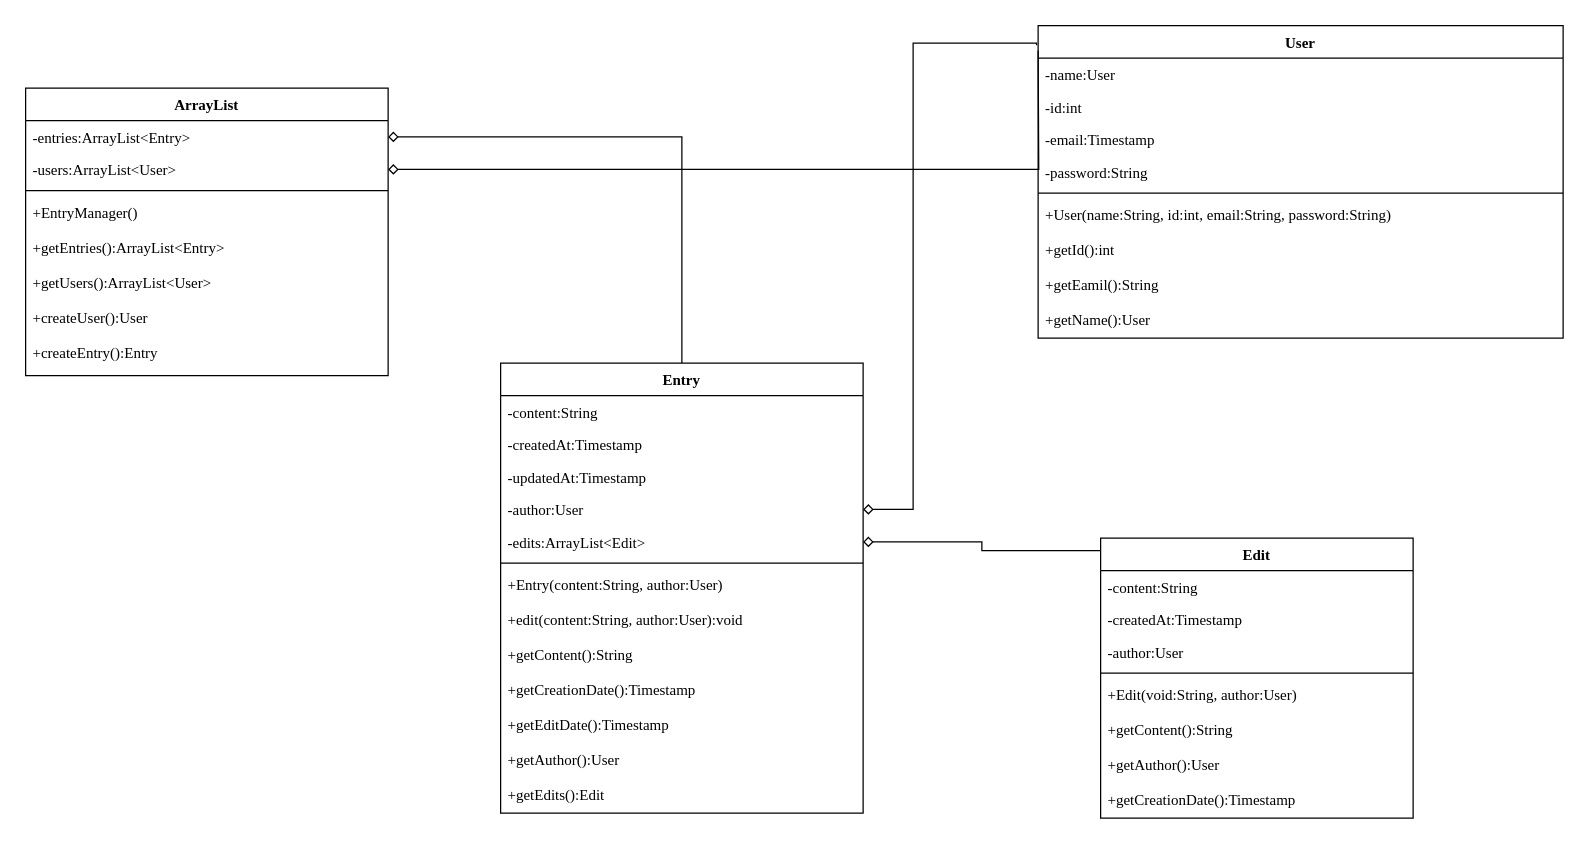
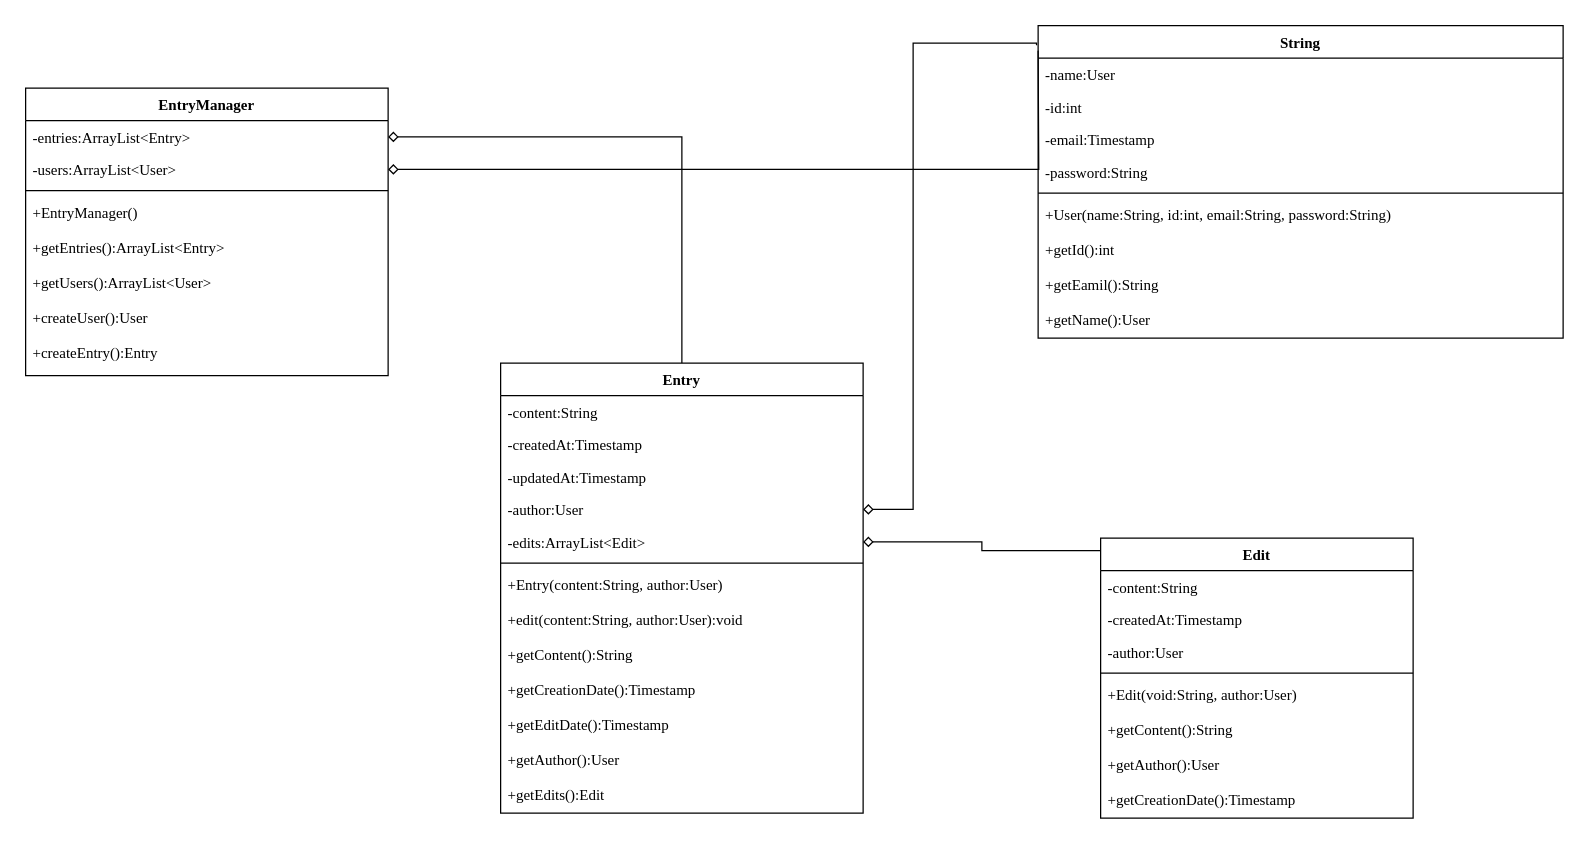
  <mxCell id="0" />
  <mxCell id="1" parent="0" />
  <mxCell id="2" style="edgeStyle=orthogonalEdgeStyle;rounded=0;orthogonalLoop=1;jettySize=auto;html=1;entryX=1;entryY=0.5;entryDx=0;entryDy=0;endArrow=diamond;endFill=0;fontFamily=Lucida Console;" parent="1" source="3" target="39" edge="1"><mxGeometry relative="1" as="geometry" /></mxCell>
  <mxCell id="3" value="Entry" style="swimlane;fontStyle=1;align=center;verticalAlign=top;childLayout=stackLayout;horizontal=1;startSize=26;horizontalStack=0;resizeParent=1;resizeLast=0;collapsible=1;marginBottom=0;rounded=0;shadow=0;strokeWidth=1;fontFamily=Lucida Console;" parent="1" vertex="1"><mxGeometry x="400" y="290" width="290" height="360" as="geometry"><mxRectangle x="230" y="140" width="160" height="26" as="alternateBounds" /></mxGeometry></mxCell>
  <mxCell id="4" value="-content:String" style="text;align=left;verticalAlign=top;spacingLeft=4;spacingRight=4;overflow=hidden;rotatable=0;points=[[0,0.5],[1,0.5]];portConstraint=eastwest;fontFamily=Lucida Console;" parent="3" vertex="1"><mxGeometry y="26" width="290" height="26" as="geometry" /></mxCell>
  <mxCell id="5" value="-createdAt:Timestamp" style="text;align=left;verticalAlign=top;spacingLeft=4;spacingRight=4;overflow=hidden;rotatable=0;points=[[0,0.5],[1,0.5]];portConstraint=eastwest;rounded=0;shadow=0;html=0;fontFamily=Lucida Console;" parent="3" vertex="1"><mxGeometry y="52" width="290" height="26" as="geometry" /></mxCell>
  <mxCell id="6" value="-updatedAt:Timestamp" style="text;align=left;verticalAlign=top;spacingLeft=4;spacingRight=4;overflow=hidden;rotatable=0;points=[[0,0.5],[1,0.5]];portConstraint=eastwest;rounded=0;shadow=0;html=0;fontFamily=Lucida Console;" parent="3" vertex="1"><mxGeometry y="78" width="290" height="26" as="geometry" /></mxCell>
  <mxCell id="7" value="-author:User" style="text;align=left;verticalAlign=top;spacingLeft=4;spacingRight=4;overflow=hidden;rotatable=0;points=[[0,0.5],[1,0.5]];portConstraint=eastwest;rounded=0;shadow=0;html=0;fontFamily=Lucida Console;" parent="3" vertex="1"><mxGeometry y="104" width="290" height="26" as="geometry" /></mxCell>
  <mxCell id="8" value="-edits:ArrayList&lt;Edit&gt;" style="text;align=left;verticalAlign=top;spacingLeft=4;spacingRight=4;overflow=hidden;rotatable=0;points=[[0,0.5],[1,0.5]];portConstraint=eastwest;rounded=0;shadow=0;html=0;fontFamily=Lucida Console;" parent="3" vertex="1"><mxGeometry y="130" width="290" height="26" as="geometry" /></mxCell>
  <mxCell id="9" value="" style="line;html=1;strokeWidth=1;align=left;verticalAlign=middle;spacingTop=-1;spacingLeft=3;spacingRight=3;rotatable=0;labelPosition=right;points=[];portConstraint=eastwest;fontFamily=Lucida Console;" parent="3" vertex="1"><mxGeometry y="156" width="290" height="8" as="geometry" /></mxCell>
  <mxCell id="10" value="+Entry(content:String, author:User)" style="text;align=left;verticalAlign=top;spacingLeft=4;spacingRight=4;overflow=hidden;rotatable=0;points=[[0,0.5],[1,0.5]];portConstraint=eastwest;fontFamily=Lucida Console;" parent="3" vertex="1"><mxGeometry y="164" width="290" height="28" as="geometry" /></mxCell>
  <mxCell id="11" value="+edit(content:String, author:User):void" style="text;align=left;verticalAlign=top;spacingLeft=4;spacingRight=4;overflow=hidden;rotatable=0;points=[[0,0.5],[1,0.5]];portConstraint=eastwest;fontFamily=Lucida Console;" parent="3" vertex="1"><mxGeometry y="192" width="290" height="28" as="geometry" /></mxCell>
  <mxCell id="12" value="+getContent():String" style="text;align=left;verticalAlign=top;spacingLeft=4;spacingRight=4;overflow=hidden;rotatable=0;points=[[0,0.5],[1,0.5]];portConstraint=eastwest;fontFamily=Lucida Console;" parent="3" vertex="1"><mxGeometry y="220" width="290" height="28" as="geometry" /></mxCell>
  <mxCell id="13" value="+getCreationDate():Timestamp" style="text;align=left;verticalAlign=top;spacingLeft=4;spacingRight=4;overflow=hidden;rotatable=0;points=[[0,0.5],[1,0.5]];portConstraint=eastwest;fontFamily=Lucida Console;" parent="3" vertex="1"><mxGeometry y="248" width="290" height="28" as="geometry" /></mxCell>
  <mxCell id="14" value="+getEditDate():Timestamp" style="text;align=left;verticalAlign=top;spacingLeft=4;spacingRight=4;overflow=hidden;rotatable=0;points=[[0,0.5],[1,0.5]];portConstraint=eastwest;fontFamily=Lucida Console;" parent="3" vertex="1"><mxGeometry y="276" width="290" height="28" as="geometry" /></mxCell>
  <mxCell id="15" value="+getAuthor():User" style="text;align=left;verticalAlign=top;spacingLeft=4;spacingRight=4;overflow=hidden;rotatable=0;points=[[0,0.5],[1,0.5]];portConstraint=eastwest;fontFamily=Lucida Console;" parent="3" vertex="1"><mxGeometry y="304" width="290" height="28" as="geometry" /></mxCell>
  <mxCell id="16" value="+getEdits():Edit" style="text;align=left;verticalAlign=top;spacingLeft=4;spacingRight=4;overflow=hidden;rotatable=0;points=[[0,0.5],[1,0.5]];portConstraint=eastwest;fontFamily=Lucida Console;" parent="3" vertex="1"><mxGeometry y="332" width="290" height="28" as="geometry" /></mxCell>
  <mxCell id="17" style="edgeStyle=orthogonalEdgeStyle;rounded=0;orthogonalLoop=1;jettySize=auto;html=1;fontFamily=Lucida Console;endArrow=diamond;endFill=0;exitX=-0.003;exitY=0.063;exitDx=0;exitDy=0;exitPerimeter=0;entryX=1;entryY=0.5;entryDx=0;entryDy=0;" parent="1" source="28" target="7" edge="1"><mxGeometry relative="1" as="geometry"><mxPoint x="770" y="340" as="targetPoint" /><Array as="points"><mxPoint x="730" y="34" /><mxPoint x="730" y="407" /></Array></mxGeometry></mxCell>
  <mxCell id="18" style="edgeStyle=orthogonalEdgeStyle;rounded=0;orthogonalLoop=1;jettySize=auto;html=1;fontFamily=Lucida Console;endArrow=diamond;endFill=0;entryX=1;entryY=0.5;entryDx=0;entryDy=0;exitX=0;exitY=0.052;exitDx=0;exitDy=0;exitPerimeter=0;" parent="1" source="19" target="8" edge="1"><mxGeometry relative="1" as="geometry"><mxPoint x="850" y="200" as="sourcePoint" /><mxPoint x="700" y="417" as="targetPoint" /><Array as="points"><mxPoint x="785" y="440" /><mxPoint x="785" y="433" /></Array></mxGeometry></mxCell>
  <mxCell id="19" value="Edit" style="swimlane;fontStyle=1;align=center;verticalAlign=top;childLayout=stackLayout;horizontal=1;startSize=26;horizontalStack=0;resizeParent=1;resizeLast=0;collapsible=1;marginBottom=0;rounded=0;shadow=0;strokeWidth=1;fontFamily=Lucida Console;" parent="1" vertex="1"><mxGeometry x="880" y="430" width="250" height="224" as="geometry"><mxRectangle x="230" y="140" width="160" height="26" as="alternateBounds" /></mxGeometry></mxCell>
  <mxCell id="20" value="-content:String" style="text;align=left;verticalAlign=top;spacingLeft=4;spacingRight=4;overflow=hidden;rotatable=0;points=[[0,0.5],[1,0.5]];portConstraint=eastwest;fontFamily=Lucida Console;" parent="19" vertex="1"><mxGeometry y="26" width="250" height="26" as="geometry" /></mxCell>
  <mxCell id="21" value="-createdAt:Timestamp" style="text;align=left;verticalAlign=top;spacingLeft=4;spacingRight=4;overflow=hidden;rotatable=0;points=[[0,0.5],[1,0.5]];portConstraint=eastwest;rounded=0;shadow=0;html=0;fontFamily=Lucida Console;" parent="19" vertex="1"><mxGeometry y="52" width="250" height="26" as="geometry" /></mxCell>
  <mxCell id="22" value="-author:User" style="text;align=left;verticalAlign=top;spacingLeft=4;spacingRight=4;overflow=hidden;rotatable=0;points=[[0,0.5],[1,0.5]];portConstraint=eastwest;rounded=0;shadow=0;html=0;fontFamily=Lucida Console;" parent="19" vertex="1"><mxGeometry y="78" width="250" height="26" as="geometry" /></mxCell>
  <mxCell id="23" value="" style="line;html=1;strokeWidth=1;align=left;verticalAlign=middle;spacingTop=-1;spacingLeft=3;spacingRight=3;rotatable=0;labelPosition=right;points=[];portConstraint=eastwest;fontFamily=Lucida Console;" parent="19" vertex="1"><mxGeometry y="104" width="250" height="8" as="geometry" /></mxCell>
  <mxCell id="24" value="+Edit(void:String, author:User)" style="text;align=left;verticalAlign=top;spacingLeft=4;spacingRight=4;overflow=hidden;rotatable=0;points=[[0,0.5],[1,0.5]];portConstraint=eastwest;fontFamily=Lucida Console;" parent="19" vertex="1"><mxGeometry y="112" width="250" height="28" as="geometry" /></mxCell>
  <mxCell id="25" value="+getContent():String" style="text;align=left;verticalAlign=top;spacingLeft=4;spacingRight=4;overflow=hidden;rotatable=0;points=[[0,0.5],[1,0.5]];portConstraint=eastwest;fontFamily=Lucida Console;" parent="19" vertex="1"><mxGeometry y="140" width="250" height="28" as="geometry" /></mxCell>
  <mxCell id="26" value="+getAuthor():User" style="text;align=left;verticalAlign=top;spacingLeft=4;spacingRight=4;overflow=hidden;rotatable=0;points=[[0,0.5],[1,0.5]];portConstraint=eastwest;fontFamily=Lucida Console;" parent="19" vertex="1"><mxGeometry y="168" width="250" height="28" as="geometry" /></mxCell>
  <mxCell id="27" value="+getCreationDate():Timestamp" style="text;align=left;verticalAlign=top;spacingLeft=4;spacingRight=4;overflow=hidden;rotatable=0;points=[[0,0.5],[1,0.5]];portConstraint=eastwest;fontFamily=Lucida Console;" parent="19" vertex="1"><mxGeometry y="196" width="250" height="28" as="geometry" /></mxCell>
- <mxCell id="28" value="User" style="swimlane;fontStyle=1;align=center;verticalAlign=top;childLayout=stackLayout;horizontal=1;startSize=26;horizontalStack=0;resizeParent=1;resizeLast=0;collapsible=1;marginBottom=0;rounded=0;shadow=0;strokeWidth=1;fontFamily=Lucida Console;" parent="1" vertex="1"><mxGeometry x="830" y="20" width="420" height="250" as="geometry"><mxRectangle x="230" y="140" width="160" height="26" as="alternateBounds" /></mxGeometry></mxCell>
+ <mxCell id="28" value="String" style="swimlane;fontStyle=1;align=center;verticalAlign=top;childLayout=stackLayout;horizontal=1;startSize=26;horizontalStack=0;resizeParent=1;resizeLast=0;collapsible=1;marginBottom=0;rounded=0;shadow=0;strokeWidth=1;fontFamily=Lucida Console;" parent="1" vertex="1"><mxGeometry x="830" y="20" width="420" height="250" as="geometry"><mxRectangle x="230" y="140" width="160" height="26" as="alternateBounds" /></mxGeometry></mxCell>
  <mxCell id="29" value="-name:User" style="text;align=left;verticalAlign=top;spacingLeft=4;spacingRight=4;overflow=hidden;rotatable=0;points=[[0,0.5],[1,0.5]];portConstraint=eastwest;fontFamily=Lucida Console;" parent="28" vertex="1"><mxGeometry y="26" width="420" height="26" as="geometry" /></mxCell>
  <mxCell id="30" value="-id:int" style="text;align=left;verticalAlign=top;spacingLeft=4;spacingRight=4;overflow=hidden;rotatable=0;points=[[0,0.5],[1,0.5]];portConstraint=eastwest;rounded=0;shadow=0;html=0;fontFamily=Lucida Console;" parent="28" vertex="1"><mxGeometry y="52" width="420" height="26" as="geometry" /></mxCell>
  <mxCell id="31" value="-email:Timestamp" style="text;align=left;verticalAlign=top;spacingLeft=4;spacingRight=4;overflow=hidden;rotatable=0;points=[[0,0.5],[1,0.5]];portConstraint=eastwest;rounded=0;shadow=0;html=0;fontFamily=Lucida Console;" parent="28" vertex="1"><mxGeometry y="78" width="420" height="26" as="geometry" /></mxCell>
  <mxCell id="32" value="-password:String" style="text;align=left;verticalAlign=top;spacingLeft=4;spacingRight=4;overflow=hidden;rotatable=0;points=[[0,0.5],[1,0.5]];portConstraint=eastwest;rounded=0;shadow=0;html=0;fontFamily=Lucida Console;" parent="28" vertex="1"><mxGeometry y="104" width="420" height="26" as="geometry" /></mxCell>
  <mxCell id="33" value="" style="line;html=1;strokeWidth=1;align=left;verticalAlign=middle;spacingTop=-1;spacingLeft=3;spacingRight=3;rotatable=0;labelPosition=right;points=[];portConstraint=eastwest;fontFamily=Lucida Console;" parent="28" vertex="1"><mxGeometry y="130" width="420" height="8" as="geometry" /></mxCell>
  <mxCell id="34" value="+User(name:String, id:int, email:String, password:String)" style="text;align=left;verticalAlign=top;spacingLeft=4;spacingRight=4;overflow=hidden;rotatable=0;points=[[0,0.5],[1,0.5]];portConstraint=eastwest;fontFamily=Lucida Console;" parent="28" vertex="1"><mxGeometry y="138" width="420" height="28" as="geometry" /></mxCell>
  <mxCell id="35" value="+getId():int" style="text;align=left;verticalAlign=top;spacingLeft=4;spacingRight=4;overflow=hidden;rotatable=0;points=[[0,0.5],[1,0.5]];portConstraint=eastwest;fontFamily=Lucida Console;" parent="28" vertex="1"><mxGeometry y="166" width="420" height="28" as="geometry" /></mxCell>
  <mxCell id="36" value="+getEamil():String" style="text;align=left;verticalAlign=top;spacingLeft=4;spacingRight=4;overflow=hidden;rotatable=0;points=[[0,0.5],[1,0.5]];portConstraint=eastwest;fontFamily=Lucida Console;" parent="28" vertex="1"><mxGeometry y="194" width="420" height="28" as="geometry" /></mxCell>
  <mxCell id="37" value="+getName():User" style="text;align=left;verticalAlign=top;spacingLeft=4;spacingRight=4;overflow=hidden;rotatable=0;points=[[0,0.5],[1,0.5]];portConstraint=eastwest;fontFamily=Lucida Console;" vertex="1" parent="28"><mxGeometry y="222" width="420" height="28" as="geometry" /></mxCell>
- <mxCell id="38" value="ArrayList" style="swimlane;fontStyle=1;align=center;verticalAlign=top;childLayout=stackLayout;horizontal=1;startSize=26;horizontalStack=0;resizeParent=1;resizeLast=0;collapsible=1;marginBottom=0;rounded=0;shadow=0;strokeWidth=1;fontFamily=Lucida Console;" parent="1" vertex="1"><mxGeometry x="20" y="70" width="290" height="230" as="geometry"><mxRectangle x="230" y="140" width="160" height="26" as="alternateBounds" /></mxGeometry></mxCell>
+ <mxCell id="38" value="EntryManager" style="swimlane;fontStyle=1;align=center;verticalAlign=top;childLayout=stackLayout;horizontal=1;startSize=26;horizontalStack=0;resizeParent=1;resizeLast=0;collapsible=1;marginBottom=0;rounded=0;shadow=0;strokeWidth=1;fontFamily=Lucida Console;" parent="1" vertex="1"><mxGeometry x="20" y="70" width="290" height="230" as="geometry"><mxRectangle x="230" y="140" width="160" height="26" as="alternateBounds" /></mxGeometry></mxCell>
  <mxCell id="39" value="-entries:ArrayList&lt;Entry&gt;" style="text;align=left;verticalAlign=top;spacingLeft=4;spacingRight=4;overflow=hidden;rotatable=0;points=[[0,0.5],[1,0.5]];portConstraint=eastwest;rounded=0;shadow=0;html=0;fontFamily=Lucida Console;" parent="38" vertex="1"><mxGeometry y="26" width="290" height="26" as="geometry" /></mxCell>
  <mxCell id="40" value="-users:ArrayList&lt;User&gt;" style="text;align=left;verticalAlign=top;spacingLeft=4;spacingRight=4;overflow=hidden;rotatable=0;points=[[0,0.5],[1,0.5]];portConstraint=eastwest;rounded=0;shadow=0;html=0;fontFamily=Lucida Console;" parent="38" vertex="1"><mxGeometry y="52" width="290" height="26" as="geometry" /></mxCell>
  <mxCell id="41" value="" style="line;html=1;strokeWidth=1;align=left;verticalAlign=middle;spacingTop=-1;spacingLeft=3;spacingRight=3;rotatable=0;labelPosition=right;points=[];portConstraint=eastwest;fontFamily=Lucida Console;" parent="38" vertex="1"><mxGeometry y="78" width="290" height="8" as="geometry" /></mxCell>
  <mxCell id="42" value="+EntryManager()" style="text;align=left;verticalAlign=top;spacingLeft=4;spacingRight=4;overflow=hidden;rotatable=0;points=[[0,0.5],[1,0.5]];portConstraint=eastwest;fontFamily=Lucida Console;" parent="38" vertex="1"><mxGeometry y="86" width="290" height="28" as="geometry" /></mxCell>
  <mxCell id="43" value="+getEntries():ArrayList&lt;Entry&gt;" style="text;align=left;verticalAlign=top;spacingLeft=4;spacingRight=4;overflow=hidden;rotatable=0;points=[[0,0.5],[1,0.5]];portConstraint=eastwest;fontFamily=Lucida Console;" parent="38" vertex="1"><mxGeometry y="114" width="290" height="28" as="geometry" /></mxCell>
  <mxCell id="44" value="+getUsers():ArrayList&lt;User&gt;" style="text;align=left;verticalAlign=top;spacingLeft=4;spacingRight=4;overflow=hidden;rotatable=0;points=[[0,0.5],[1,0.5]];portConstraint=eastwest;fontFamily=Lucida Console;" parent="38" vertex="1"><mxGeometry y="142" width="290" height="28" as="geometry" /></mxCell>
  <mxCell id="45" value="+createUser():User" style="text;align=left;verticalAlign=top;spacingLeft=4;spacingRight=4;overflow=hidden;rotatable=0;points=[[0,0.5],[1,0.5]];portConstraint=eastwest;fontFamily=Lucida Console;" parent="38" vertex="1"><mxGeometry y="170" width="290" height="28" as="geometry" /></mxCell>
  <mxCell id="46" value="+createEntry():Entry" style="text;align=left;verticalAlign=top;spacingLeft=4;spacingRight=4;overflow=hidden;rotatable=0;points=[[0,0.5],[1,0.5]];portConstraint=eastwest;fontFamily=Lucida Console;" parent="38" vertex="1"><mxGeometry y="198" width="290" height="28" as="geometry" /></mxCell>
  <mxCell id="47" style="edgeStyle=orthogonalEdgeStyle;rounded=0;orthogonalLoop=1;jettySize=auto;html=1;endArrow=diamond;endFill=0;fontFamily=Lucida Console;entryX=1;entryY=0.5;entryDx=0;entryDy=0;" parent="1" target="40" edge="1"><mxGeometry relative="1" as="geometry"><mxPoint x="470" y="-50" as="targetPoint" /><mxPoint x="830" y="40" as="sourcePoint" /></mxGeometry></mxCell>
